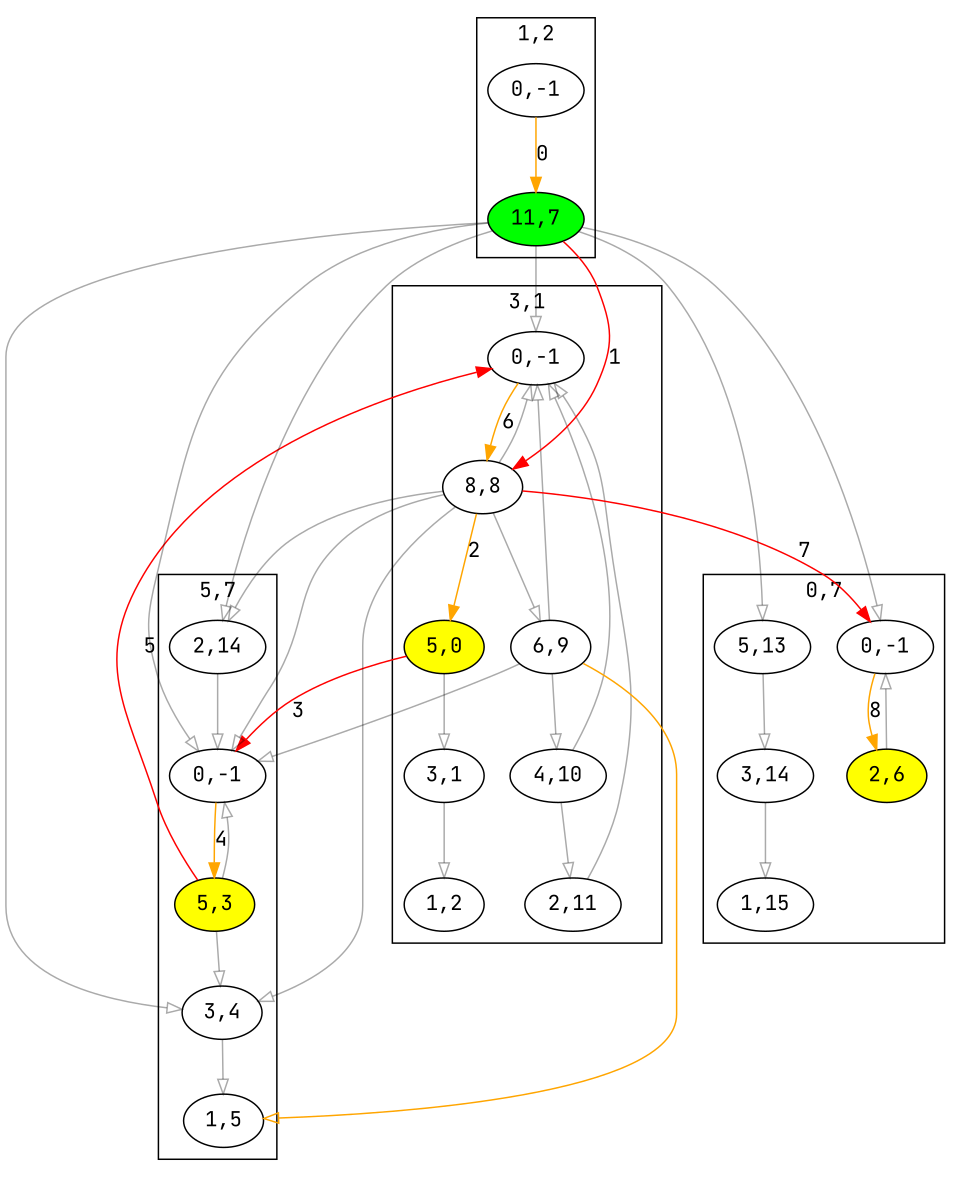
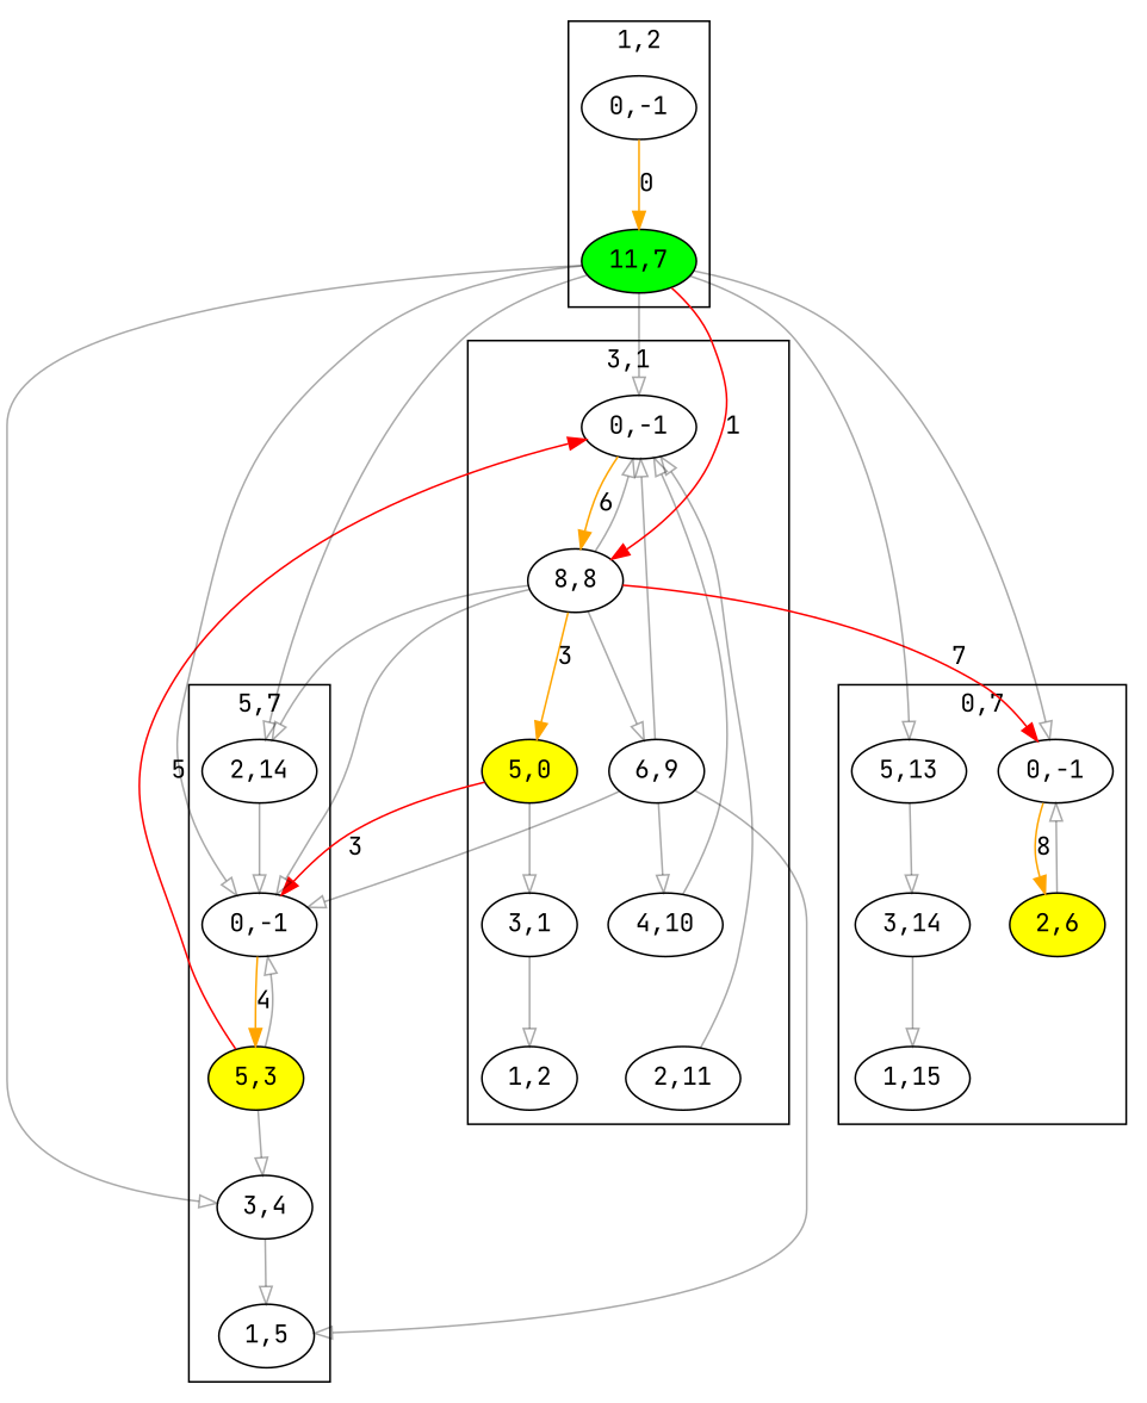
  digraph {
    compound=true
    fontname="JetBrains Mono"
    node [fontname="JetBrains Mono"]
    edge [color="#00000055" fillcolor=none fontname="JetBrains Mono"]
    n1 [label="0,-1"]
    n2 [label="1,2"]
    n3 [label="2,11"]
    n4 [label="3,1"]
    n5 [label="4,10"]
    n6 [fillcolor=yellow label="5,0" style=filled]
    n7 [label="6,9"]
    n8 [label="8,8"]
    n9 [label="0,-1"]
    n10 [label="1,5"]
    n11 [label="2,14"]
    n12 [label="3,4"]
    n13 [fillcolor=yellow label="5,3" style=filled]
    n14 [label="0,-1"]
    n15 [label="1,15"]
    n16 [fillcolor=yellow label="2,6" style=filled]
    n17 [label="3,14"]
    n18 [label="5,13"]
    n19 [label="0,-1"]
    n20 [fillcolor=green label="11,7" style=filled]
    subgraph cluster_1 {
      label="3,1"
      n1
      n2
      n3
      n4
      n5
      n6
      n7
      n8
    }
    subgraph cluster_2 {
      label="5,7"
      n9
      n10
      n11
      n12
      n13
    }
    subgraph cluster_3 {
      label="0,7"
      n14
      n15
      n16
      n17
      n18
    }
    subgraph cluster_4 {
      label="1,2"
      n19
      n20
    }
    n1 -> n8 [color=orange fillcolor=orange label=6]
    n3 -> n1
    n4 -> n2
    n5 -> n1
-   n5 -> n3
    n6 -> n4
    n6 -> n9 [color=red fillcolor=red label=3]
    n7 -> n1
    n7 -> n5
    n7 -> n9
-   n7 -> n10 [color=orange]
+   n7 -> n10
    n8 -> n1
-   n8 -> n6 [color=orange fillcolor=orange label=2]
+   n8 -> n6 [color=orange fillcolor=orange label=3]
    n8 -> n7
    n8 -> n9
    n8 -> n11
-   n8 -> n12
    n8 -> n14 [color=red fillcolor=red label=7]
    n9 -> n13 [color=orange fillcolor=orange label=4]
    n11 -> n9
    n12 -> n10
    n13 -> n1 [color=red fillcolor=red label=5]
    n13 -> n9
    n13 -> n12
    n14 -> n16 [color=orange fillcolor=orange label=8]
    n16 -> n14
    n17 -> n15
    n18 -> n17
    n19 -> n20 [color=orange fillcolor=orange label=0]
    n20 -> n1
    n20 -> n8 [color=red fillcolor=red label=1]
    n20 -> n9
    n20 -> n11
    n20 -> n12
    n20 -> n14
    n20 -> n18
  }
